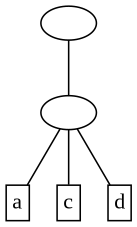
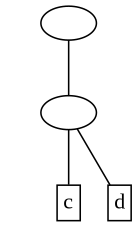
  graph {
    fontname="Liberation Serif"
    node [margin=0.05 fontname="Liberation Serif" shape=box]
    edge [fontname="Liberation Serif"]
    n1 [height=0.3 label=" " margin=0 width=0.5 shape=""]
    n2 [height=0.3 label=" " margin=0 width=0.5 shape=""]
-   a [height=0 width=0]
    c [height=0 width=0]
    d [height=0 width=0]
    n1 -- n2
-   n2 -- a
    n2 -- c
    n2 -- d
  }
